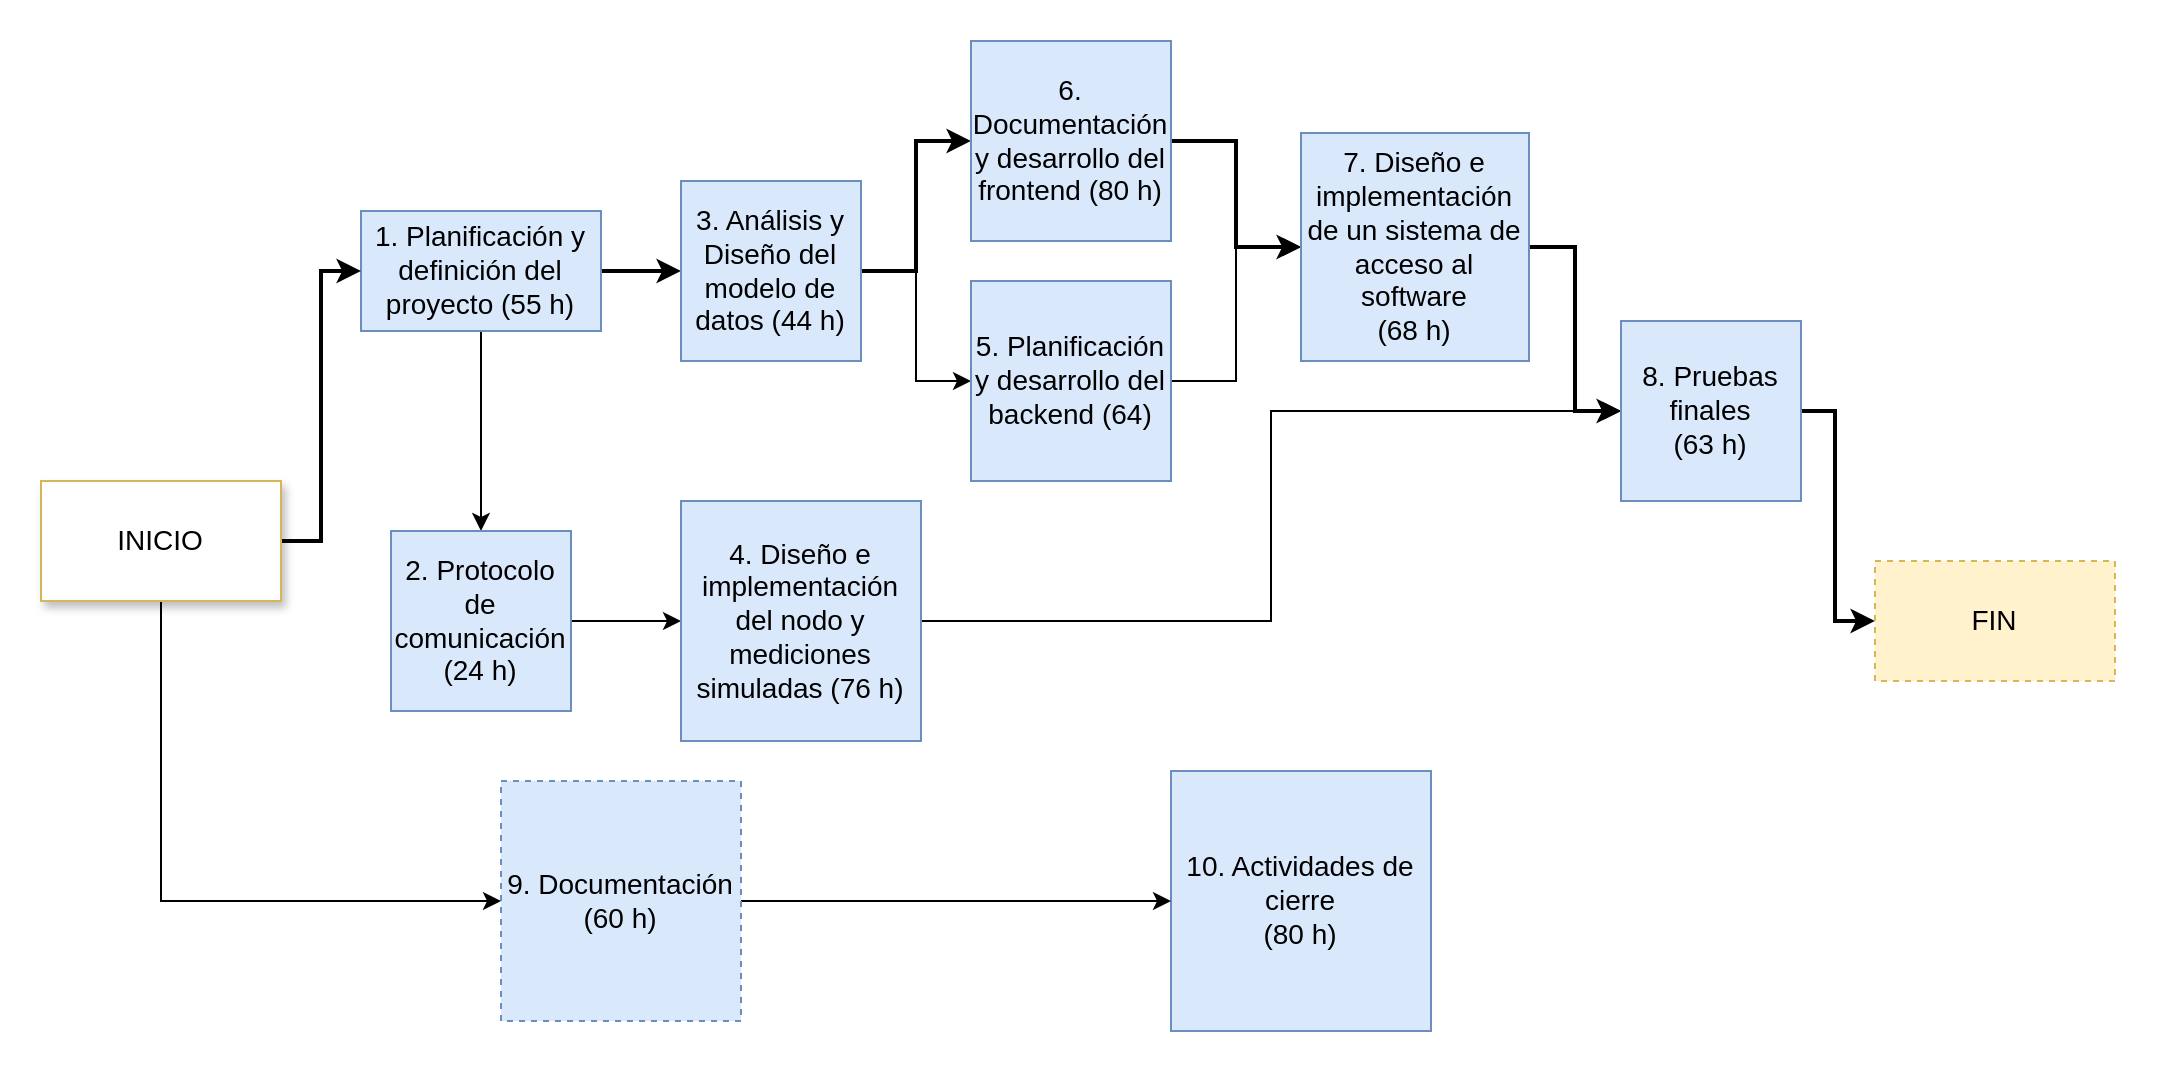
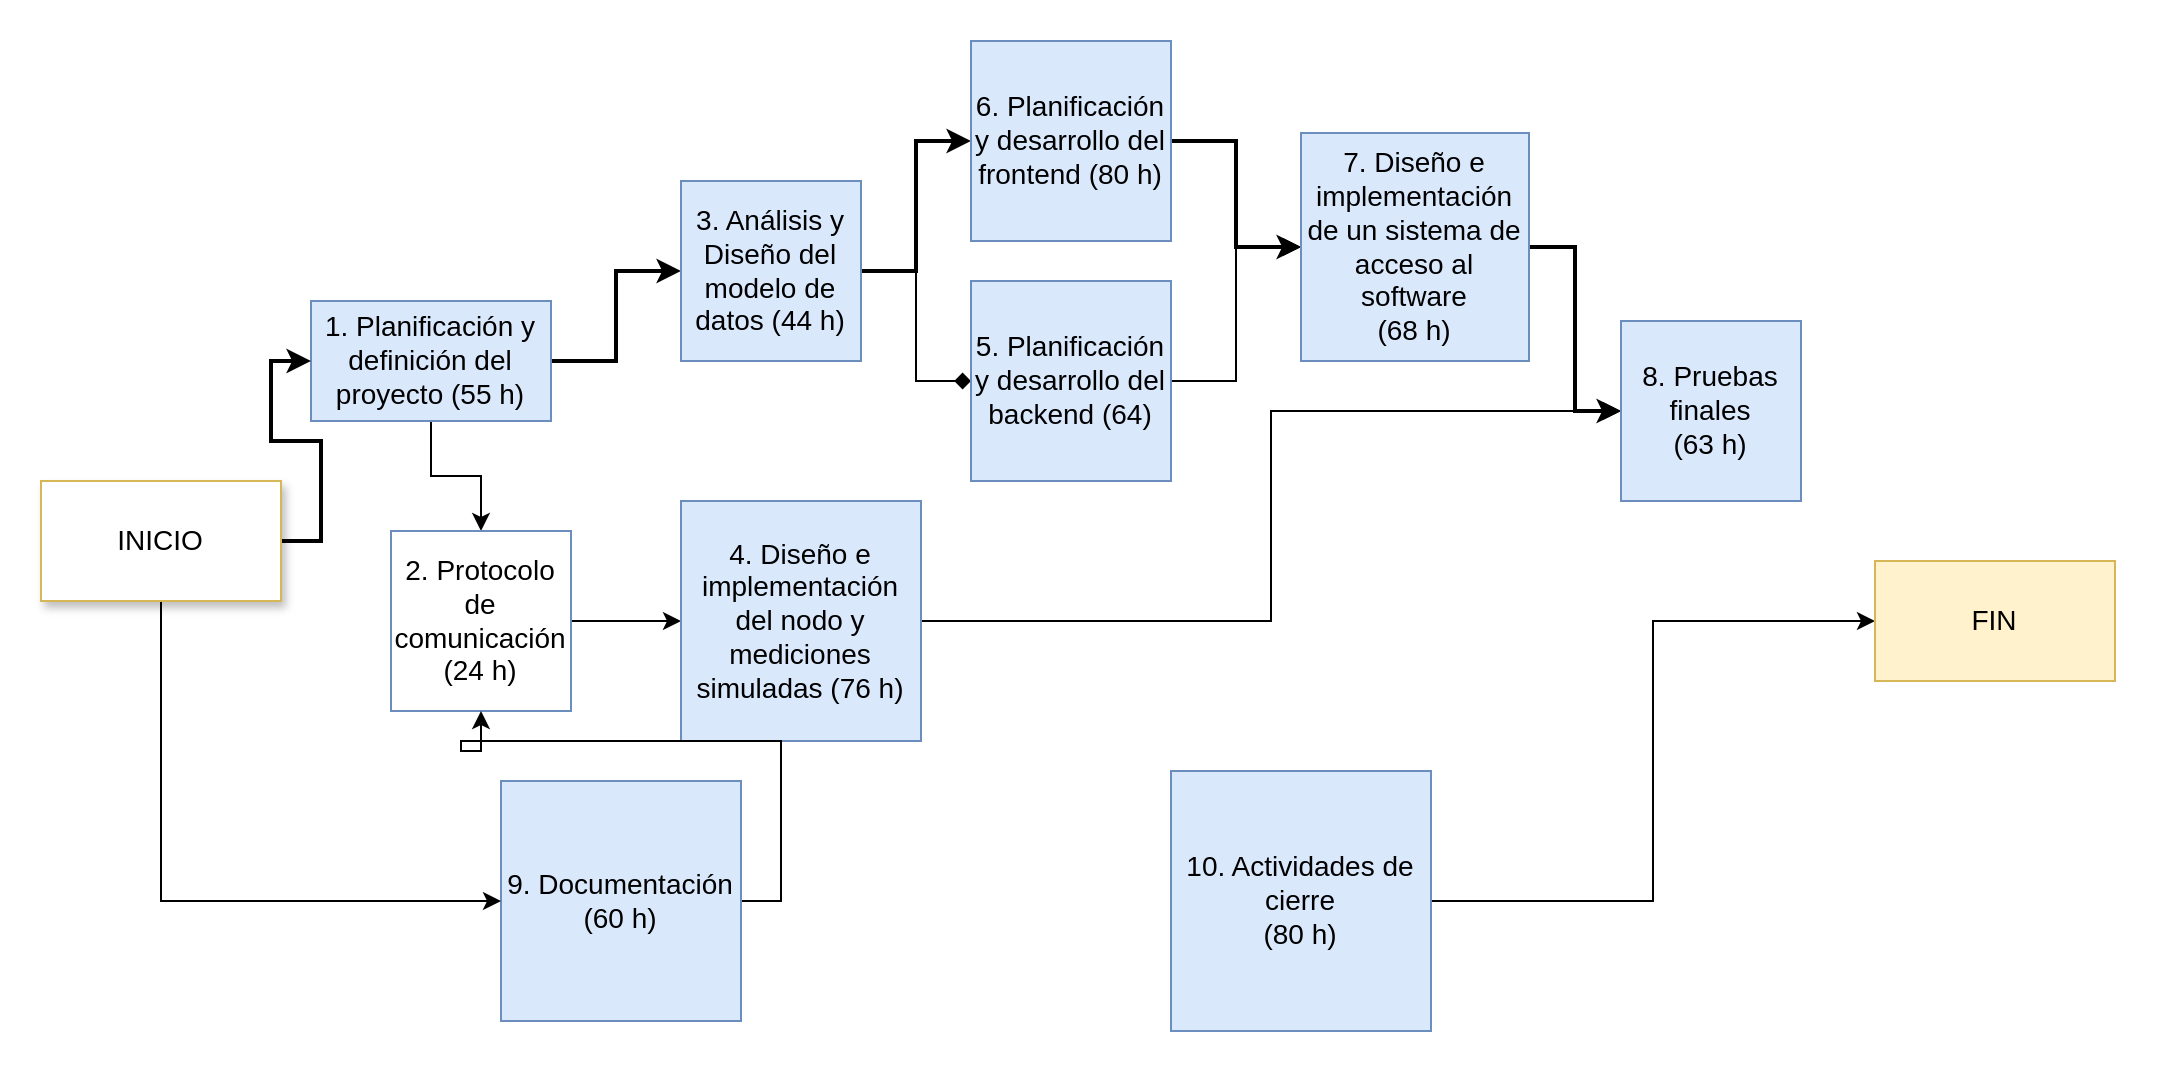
  <mxCell id="0" />
  <mxCell id="1" parent="0" />
  <mxCell id="2" style="edgeStyle=orthogonalEdgeStyle;rounded=0;orthogonalLoop=1;jettySize=auto;html=1;exitX=1;exitY=0.5;exitDx=0;exitDy=0;entryX=0;entryY=0.5;entryDx=0;entryDy=0;strokeWidth=2;" edge="1" parent="1" source="4" target="9"><mxGeometry relative="1" as="geometry" /></mxCell>
  <mxCell id="3" style="edgeStyle=orthogonalEdgeStyle;rounded=0;orthogonalLoop=1;jettySize=auto;html=1;exitX=0.5;exitY=1;exitDx=0;exitDy=0;entryX=0.5;entryY=0;entryDx=0;entryDy=0;" edge="1" parent="1" source="4" target="6"><mxGeometry relative="1" as="geometry" /></mxCell>
- <mxCell id="4" value="&lt;font style=&quot;font-size: 14px;&quot;&gt;1. Planificación y definición del proyecto (55 h)&lt;/font&gt;" style="rounded=0;whiteSpace=wrap;html=1;fillColor=#dae8fc;strokeColor=#6c8ebf;" vertex="1" parent="1"><mxGeometry x="180" y="105" width="120" height="60" as="geometry" /></mxCell>
+ <mxCell id="4" value="&lt;font style=&quot;font-size: 14px;&quot;&gt;1. Planificación y definición del proyecto (55 h)&lt;/font&gt;" style="rounded=0;whiteSpace=wrap;html=1;fillColor=#dae8fc;strokeColor=#6c8ebf;" vertex="1" parent="1"><mxGeometry x="155" y="150" width="120" height="60" as="geometry" /></mxCell>
  <mxCell id="5" style="edgeStyle=orthogonalEdgeStyle;rounded=0;orthogonalLoop=1;jettySize=auto;html=1;exitX=1;exitY=0.5;exitDx=0;exitDy=0;" edge="1" parent="1" source="6" target="11"><mxGeometry relative="1" as="geometry" /></mxCell>
- <mxCell id="6" value="&lt;font style=&quot;font-size: 14px;&quot;&gt;2. Protocolo de comunicación (24 h)&lt;/font&gt;" style="whiteSpace=wrap;html=1;aspect=fixed;fillColor=#dae8fc;strokeColor=#6c8ebf;" vertex="1" parent="1"><mxGeometry x="195" y="265" width="90" height="90" as="geometry" /></mxCell>
+ <mxCell id="6" value="&lt;font style=&quot;font-size: 14px;&quot;&gt;2. Protocolo de comunicación (24 h)&lt;/font&gt;" style="whiteSpace=wrap;html=1;aspect=fixed;fillColor=#ffffff;strokeColor=#6c8ebf;" vertex="1" parent="1"><mxGeometry x="195" y="265" width="90" height="90" as="geometry" /></mxCell>
  <mxCell id="7" style="edgeStyle=orthogonalEdgeStyle;rounded=0;orthogonalLoop=1;jettySize=auto;html=1;exitX=1;exitY=0.5;exitDx=0;exitDy=0;entryX=0;entryY=0.5;entryDx=0;entryDy=0;strokeWidth=2;" edge="1" parent="1" source="9" target="15"><mxGeometry relative="1" as="geometry" /></mxCell>
- <mxCell id="8" style="edgeStyle=orthogonalEdgeStyle;rounded=0;orthogonalLoop=1;jettySize=auto;html=1;exitX=1;exitY=0.5;exitDx=0;exitDy=0;entryX=0;entryY=0.5;entryDx=0;entryDy=0;" edge="1" parent="1" source="9" target="13"><mxGeometry relative="1" as="geometry" /></mxCell>
+ <mxCell id="8" style="edgeStyle=orthogonalEdgeStyle;rounded=0;orthogonalLoop=1;jettySize=auto;html=1;exitX=1;exitY=0.5;exitDx=0;exitDy=0;entryX=0;entryY=0.5;entryDx=0;entryDy=0;endArrow=diamond;" edge="1" parent="1" source="9" target="13"><mxGeometry relative="1" as="geometry" /></mxCell>
  <mxCell id="9" value="&lt;font style=&quot;font-size: 14px;&quot;&gt;3. Análisis y Diseño del modelo de datos (44 h)&lt;/font&gt;" style="whiteSpace=wrap;html=1;aspect=fixed;fillColor=#dae8fc;strokeColor=#6c8ebf;" vertex="1" parent="1"><mxGeometry x="340" y="90" width="90" height="90" as="geometry" /></mxCell>
  <mxCell id="10" style="edgeStyle=orthogonalEdgeStyle;rounded=0;orthogonalLoop=1;jettySize=auto;html=1;exitX=1;exitY=0.5;exitDx=0;exitDy=0;entryX=0;entryY=0.5;entryDx=0;entryDy=0;" edge="1" parent="1" source="11" target="19"><mxGeometry relative="1" as="geometry" /></mxCell>
  <mxCell id="11" value="&lt;font style=&quot;font-size: 14px;&quot;&gt;4. Diseño e implementación del nodo y mediciones simuladas (76 h)&lt;/font&gt;" style="whiteSpace=wrap;html=1;aspect=fixed;fillColor=#dae8fc;strokeColor=#6c8ebf;" vertex="1" parent="1"><mxGeometry x="340" y="250" width="120" height="120" as="geometry" /></mxCell>
  <mxCell id="12" style="edgeStyle=orthogonalEdgeStyle;rounded=0;orthogonalLoop=1;jettySize=auto;html=1;exitX=1;exitY=0.5;exitDx=0;exitDy=0;entryX=0;entryY=0.5;entryDx=0;entryDy=0;" edge="1" parent="1" source="13" target="17"><mxGeometry relative="1" as="geometry" /></mxCell>
  <mxCell id="13" value="&lt;font style=&quot;font-size: 14px;&quot;&gt;5. Planificación y desarrollo del backend (64)&lt;/font&gt;" style="whiteSpace=wrap;html=1;aspect=fixed;fillColor=#dae8fc;strokeColor=#6c8ebf;" vertex="1" parent="1"><mxGeometry x="485" y="140" width="100" height="100" as="geometry" /></mxCell>
  <mxCell id="14" style="edgeStyle=orthogonalEdgeStyle;rounded=0;orthogonalLoop=1;jettySize=auto;html=1;exitX=1;exitY=0.5;exitDx=0;exitDy=0;entryX=0;entryY=0.5;entryDx=0;entryDy=0;strokeWidth=2;" edge="1" parent="1" source="15" target="17"><mxGeometry relative="1" as="geometry" /></mxCell>
- <mxCell id="15" value="&lt;font style=&quot;font-size: 14px;&quot;&gt;6. Documentación y desarrollo del frontend (80 h)&lt;/font&gt;" style="whiteSpace=wrap;html=1;aspect=fixed;fillColor=#dae8fc;strokeColor=#6c8ebf;" vertex="1" parent="1"><mxGeometry x="485" y="20" width="100" height="100" as="geometry" /></mxCell>
+ <mxCell id="15" value="&lt;font style=&quot;font-size: 14px;&quot;&gt;6. Planificación y desarrollo del frontend (80 h)&lt;/font&gt;" style="whiteSpace=wrap;html=1;aspect=fixed;fillColor=#dae8fc;strokeColor=#6c8ebf;" vertex="1" parent="1"><mxGeometry x="485" y="20" width="100" height="100" as="geometry" /></mxCell>
  <mxCell id="16" style="edgeStyle=orthogonalEdgeStyle;rounded=0;orthogonalLoop=1;jettySize=auto;html=1;exitX=1;exitY=0.5;exitDx=0;exitDy=0;entryX=0;entryY=0.5;entryDx=0;entryDy=0;strokeWidth=2;" edge="1" parent="1" source="17" target="19"><mxGeometry relative="1" as="geometry" /></mxCell>
  <mxCell id="17" value="&lt;font style=&quot;font-size: 14px;&quot;&gt;7. Diseño e implementación de un sistema de acceso al software &lt;br&gt;(68 h)&lt;/font&gt;" style="whiteSpace=wrap;html=1;aspect=fixed;fillColor=#dae8fc;strokeColor=#6c8ebf;" vertex="1" parent="1"><mxGeometry x="650" y="66" width="114" height="114" as="geometry" /></mxCell>
- <mxCell id="18" style="edgeStyle=orthogonalEdgeStyle;rounded=0;orthogonalLoop=1;jettySize=auto;html=1;exitX=1;exitY=0.5;exitDx=0;exitDy=0;entryX=0;entryY=0.5;entryDx=0;entryDy=0;strokeWidth=2;" edge="1" parent="1" source="19" target="27"><mxGeometry relative="1" as="geometry"><Array as="points"><mxPoint x="917" y="205" /><mxPoint x="917" y="310" /></Array></mxGeometry></mxCell>
  <mxCell id="19" value="&lt;font style=&quot;font-size: 14px;&quot;&gt;8. Pruebas finales &lt;br&gt;(63 h)&lt;/font&gt;" style="whiteSpace=wrap;html=1;aspect=fixed;fillColor=#dae8fc;strokeColor=#6c8ebf;" vertex="1" parent="1"><mxGeometry x="810" y="160" width="90" height="90" as="geometry" /></mxCell>
+ <mxCell id="20" style="edgeStyle=orthogonalEdgeStyle;rounded=0;orthogonalLoop=1;jettySize=auto;html=1;exitX=1;exitY=0.5;exitDx=0;exitDy=0;entryX=0;entryY=0.5;entryDx=0;entryDy=0;" edge="1" parent="1" source="21" target="27"><mxGeometry relative="1" as="geometry" /></mxCell>
  <mxCell id="21" value="&lt;font style=&quot;font-size: 14px;&quot;&gt;10. Actividades de cierre &lt;br&gt;(80 h)&lt;/font&gt;" style="whiteSpace=wrap;html=1;aspect=fixed;fillColor=#dae8fc;strokeColor=#6c8ebf;" vertex="1" parent="1"><mxGeometry x="585" y="385" width="130" height="130" as="geometry" /></mxCell>
- <mxCell id="22" style="edgeStyle=orthogonalEdgeStyle;rounded=0;orthogonalLoop=1;jettySize=auto;html=1;exitX=1;exitY=0.5;exitDx=0;exitDy=0;entryX=0;entryY=0.5;entryDx=0;entryDy=0;" edge="1" parent="1" source="23" target="21"><mxGeometry relative="1" as="geometry" /></mxCell>
- <mxCell id="23" value="&lt;font style=&quot;font-size: 14px;&quot;&gt;9. Documentación (60 h)&lt;/font&gt;" style="whiteSpace=wrap;html=1;aspect=fixed;fillColor=#dae8fc;strokeColor=#6c8ebf;dashed=1;" vertex="1" parent="1"><mxGeometry x="250" y="390" width="120" height="120" as="geometry" /></mxCell>
+ <mxCell id="22" style="edgeStyle=orthogonalEdgeStyle;rounded=0;orthogonalLoop=1;jettySize=auto;html=1;exitX=1;exitY=0.5;exitDx=0;exitDy=0;" edge="1" parent="1" source="23" target="6"><mxGeometry relative="1" as="geometry" /></mxCell>
+ <mxCell id="23" value="&lt;font style=&quot;font-size: 14px;&quot;&gt;9. Documentación (60 h)&lt;/font&gt;" style="whiteSpace=wrap;html=1;aspect=fixed;fillColor=#dae8fc;strokeColor=#6c8ebf;" vertex="1" parent="1"><mxGeometry x="250" y="390" width="120" height="120" as="geometry" /></mxCell>
  <mxCell id="24" style="edgeStyle=orthogonalEdgeStyle;rounded=0;orthogonalLoop=1;jettySize=auto;html=1;exitX=1;exitY=0.5;exitDx=0;exitDy=0;entryX=0;entryY=0.5;entryDx=0;entryDy=0;strokeWidth=2;" edge="1" parent="1" source="26" target="4"><mxGeometry relative="1" as="geometry" /></mxCell>
  <mxCell id="25" style="edgeStyle=orthogonalEdgeStyle;rounded=0;orthogonalLoop=1;jettySize=auto;html=1;exitX=0.5;exitY=1;exitDx=0;exitDy=0;entryX=0;entryY=0.5;entryDx=0;entryDy=0;" edge="1" parent="1" source="26" target="23"><mxGeometry relative="1" as="geometry" /></mxCell>
  <mxCell id="26" value="&lt;font style=&quot;font-size: 14px;&quot;&gt;INICIO&lt;/font&gt;" style="rounded=0;whiteSpace=wrap;html=1;shadow=1;fillColor=#ffffff;strokeColor=#d6b656;" vertex="1" parent="1"><mxGeometry x="20" y="240" width="120" height="60" as="geometry" /></mxCell>
- <mxCell id="27" value="&lt;font style=&quot;font-size: 14px;&quot;&gt;FIN&lt;/font&gt;" style="rounded=0;whiteSpace=wrap;html=1;shadow=0;fillColor=#fff2cc;strokeColor=#d6b656;dashed=1;" vertex="1" parent="1"><mxGeometry x="937" y="280" width="120" height="60" as="geometry" /></mxCell>
+ <mxCell id="27" value="&lt;font style=&quot;font-size: 14px;&quot;&gt;FIN&lt;/font&gt;" style="rounded=0;whiteSpace=wrap;html=1;shadow=0;fillColor=#fff2cc;strokeColor=#d6b656;" vertex="1" parent="1"><mxGeometry x="937" y="280" width="120" height="60" as="geometry" /></mxCell>
